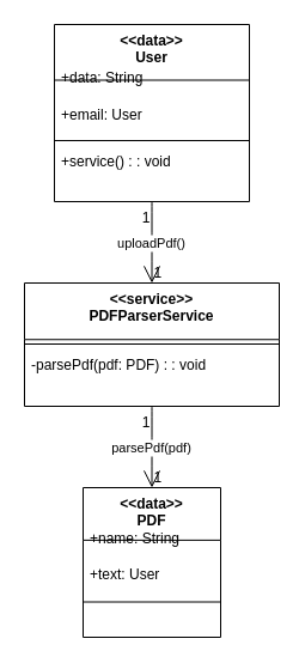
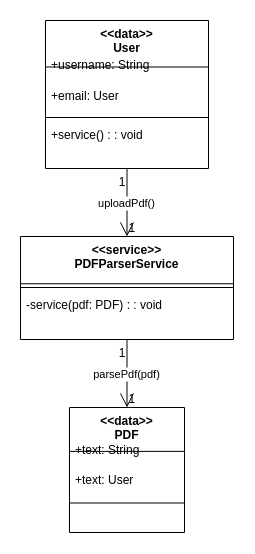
  <mxCell id="0" />
  <mxCell id="1" parent="0" />
  <mxCell id="2" value="&lt;&lt;data&gt;&gt;&#10;User" style="swimlane;fontStyle=1;align=center;verticalAlign=top;childLayout=stackLayout;horizontal=1;startSize=46.5;horizontalStack=0;resizeParent=1;resizeParentMax=0;resizeLast=0;collapsible=0;marginBottom=0;" vertex="1" parent="1"><mxGeometry x="45" y="20" width="163" height="148" as="geometry" /></mxCell>
- <mxCell id="3" value="+data: String" style="text;strokeColor=none;fillColor=none;align=left;verticalAlign=top;spacingLeft=4;spacingRight=4;overflow=hidden;rotatable=0;points=[[0,0.5],[1,0.5]];portConstraint=eastwest;" vertex="1" parent="2"><mxGeometry y="31" width="163" height="31" as="geometry" /></mxCell>
+ <mxCell id="3" value="+username: String" style="text;strokeColor=none;fillColor=none;align=left;verticalAlign=top;spacingLeft=4;spacingRight=4;overflow=hidden;rotatable=0;points=[[0,0.5],[1,0.5]];portConstraint=eastwest;" vertex="1" parent="2"><mxGeometry y="31" width="163" height="31" as="geometry" /></mxCell>
  <mxCell id="4" value="+email: User" style="text;strokeColor=none;fillColor=none;align=left;verticalAlign=top;spacingLeft=4;spacingRight=4;overflow=hidden;rotatable=0;points=[[0,0.5],[1,0.5]];portConstraint=eastwest;" vertex="1" parent="2"><mxGeometry y="62" width="163" height="31" as="geometry" /></mxCell>
  <mxCell id="5" style="line;strokeWidth=1;fillColor=none;align=left;verticalAlign=middle;spacingTop=-1;spacingLeft=3;spacingRight=3;rotatable=0;labelPosition=right;points=[];portConstraint=eastwest;strokeColor=inherit;" vertex="1" parent="2"><mxGeometry y="93" width="163" height="8" as="geometry" /></mxCell>
  <mxCell id="6" value="+service() : : void" style="text;strokeColor=none;fillColor=none;align=left;verticalAlign=top;spacingLeft=4;spacingRight=4;overflow=hidden;rotatable=0;points=[[0,0.5],[1,0.5]];portConstraint=eastwest;" vertex="1" parent="2"><mxGeometry y="101" width="163" height="31" as="geometry" /></mxCell>
  <mxCell id="7" value="&lt;&lt;service&gt;&gt;&#10;PDFParserService" style="swimlane;fontStyle=1;align=center;verticalAlign=top;childLayout=stackLayout;horizontal=1;startSize=47.25;horizontalStack=0;resizeParent=1;resizeParentMax=0;resizeLast=0;collapsible=0;marginBottom=0;" vertex="1" parent="1"><mxGeometry x="20" y="236" width="213" height="103" as="geometry" /></mxCell>
  <mxCell id="8" style="line;strokeWidth=1;fillColor=none;align=left;verticalAlign=middle;spacingTop=-1;spacingLeft=3;spacingRight=3;rotatable=0;labelPosition=right;points=[];portConstraint=eastwest;strokeColor=inherit;" vertex="1" parent="7"><mxGeometry y="47" width="213" height="8" as="geometry" /></mxCell>
- <mxCell id="9" value="-parsePdf(pdf: PDF) : : void" style="text;strokeColor=none;fillColor=none;align=left;verticalAlign=top;spacingLeft=4;spacingRight=4;overflow=hidden;rotatable=0;points=[[0,0.5],[1,0.5]];portConstraint=eastwest;" vertex="1" parent="7"><mxGeometry y="55" width="213" height="32" as="geometry" /></mxCell>
+ <mxCell id="9" value="-service(pdf: PDF) : : void" style="text;strokeColor=none;fillColor=none;align=left;verticalAlign=top;spacingLeft=4;spacingRight=4;overflow=hidden;rotatable=0;points=[[0,0.5],[1,0.5]];portConstraint=eastwest;" vertex="1" parent="7"><mxGeometry y="55" width="213" height="32" as="geometry" /></mxCell>
  <mxCell id="10" value="&lt;&lt;data&gt;&gt;&#10;PDF" style="swimlane;fontStyle=1;align=center;verticalAlign=top;childLayout=stackLayout;horizontal=1;startSize=43.875;horizontalStack=0;resizeParent=1;resizeParentMax=0;resizeLast=0;collapsible=0;marginBottom=0;" vertex="1" parent="1"><mxGeometry x="69" y="407" width="115" height="125" as="geometry" /></mxCell>
- <mxCell id="11" value="+name: String" style="text;strokeColor=none;fillColor=none;align=left;verticalAlign=top;spacingLeft=4;spacingRight=4;overflow=hidden;rotatable=0;points=[[0,0.5],[1,0.5]];portConstraint=eastwest;" vertex="1" parent="10"><mxGeometry y="29" width="115" height="29" as="geometry" /></mxCell>
+ <mxCell id="11" value="+text: String" style="text;strokeColor=none;fillColor=none;align=left;verticalAlign=top;spacingLeft=4;spacingRight=4;overflow=hidden;rotatable=0;points=[[0,0.5],[1,0.5]];portConstraint=eastwest;" vertex="1" parent="10"><mxGeometry y="29" width="115" height="29" as="geometry" /></mxCell>
  <mxCell id="12" value="+text: User" style="text;strokeColor=none;fillColor=none;align=left;verticalAlign=top;spacingLeft=4;spacingRight=4;overflow=hidden;rotatable=0;points=[[0,0.5],[1,0.5]];portConstraint=eastwest;" vertex="1" parent="10"><mxGeometry y="59" width="115" height="29" as="geometry" /></mxCell>
  <mxCell id="13" style="line;strokeWidth=1;fillColor=none;align=left;verticalAlign=middle;spacingTop=-1;spacingLeft=3;spacingRight=3;rotatable=0;labelPosition=right;points=[];portConstraint=eastwest;strokeColor=inherit;" vertex="1" parent="10"><mxGeometry y="88" width="115" height="15" as="geometry" /></mxCell>
  <mxCell id="14" value="uploadPdf()" style="curved=1;startArrow=none;endArrow=open;endSize=12;exitX=0.5;exitY=1;entryX=0.5;entryY=0;" edge="1" parent="1" source="2" target="7"><mxGeometry relative="1" as="geometry"><Array as="points" /></mxGeometry></mxCell>
  <mxCell id="15" value="1" style="edgeLabel;resizable=0;labelBackgroundColor=none;fontSize=12;align=right;verticalAlign=top;" vertex="1" parent="14"><mxGeometry x="-1" relative="1" as="geometry" /></mxCell>
  <mxCell id="16" value="1" style="edgeLabel;resizable=0;labelBackgroundColor=none;fontSize=12;align=left;verticalAlign=bottom;" vertex="1" parent="14"><mxGeometry x="1" relative="1" as="geometry" /></mxCell>
  <mxCell id="17" value="parsePdf(pdf)" style="curved=1;startArrow=none;endArrow=open;endSize=12;exitX=0.5;exitY=1;entryX=0.5;entryY=0;" edge="1" parent="1" source="7" target="10"><mxGeometry relative="1" as="geometry"><Array as="points" /></mxGeometry></mxCell>
  <mxCell id="18" value="1" style="edgeLabel;resizable=0;labelBackgroundColor=none;fontSize=12;align=right;verticalAlign=top;" vertex="1" parent="17"><mxGeometry x="-1" relative="1" as="geometry" /></mxCell>
  <mxCell id="19" value="1" style="edgeLabel;resizable=0;labelBackgroundColor=none;fontSize=12;align=left;verticalAlign=bottom;" vertex="1" parent="17"><mxGeometry x="1" relative="1" as="geometry" /></mxCell>
